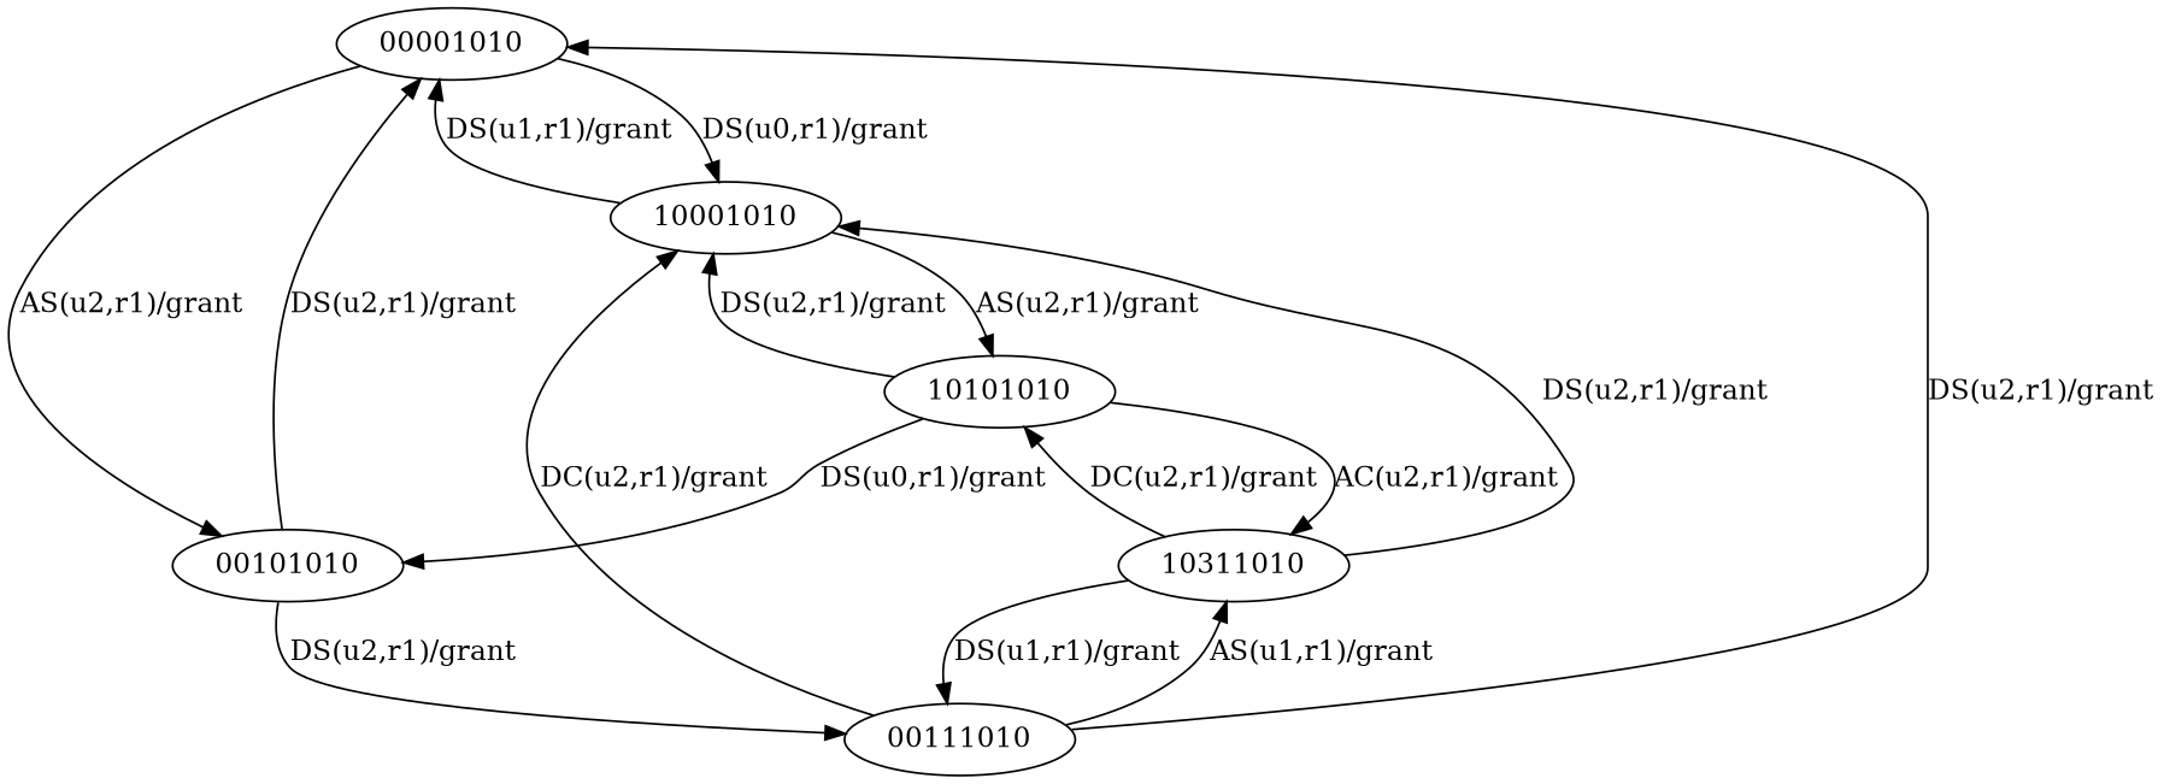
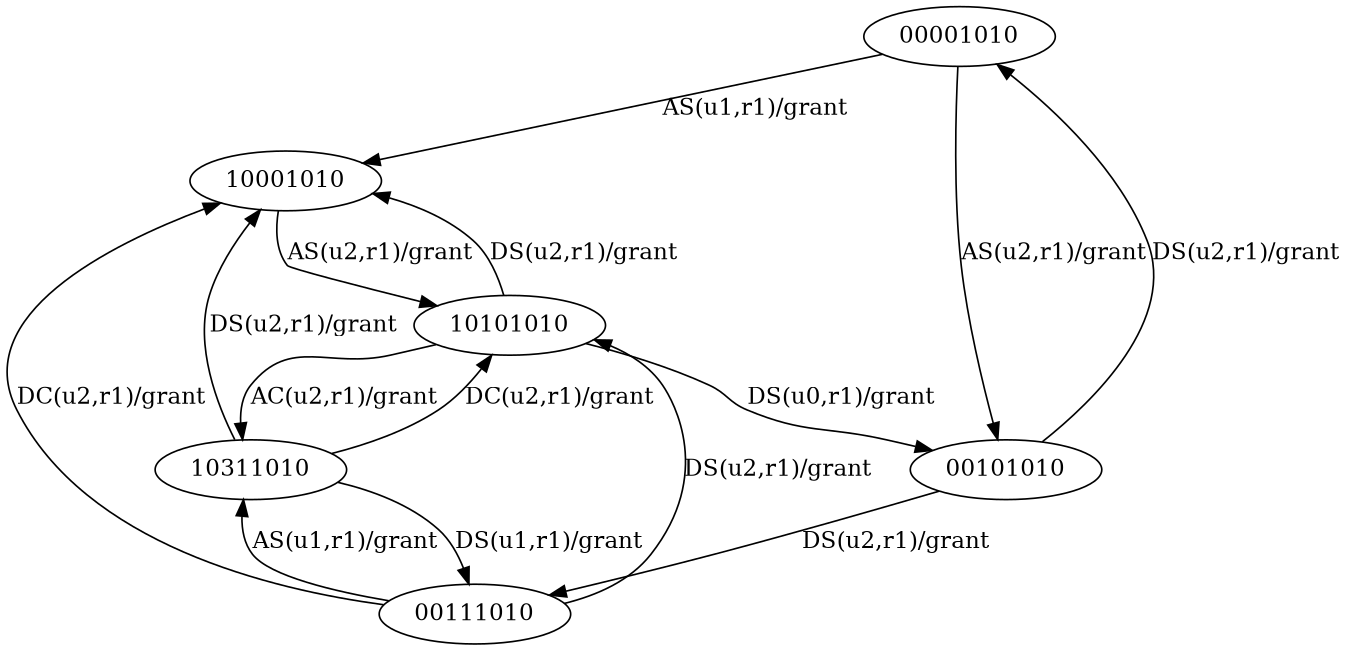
  digraph {
    00001010
    10001010
    00101010
    10101010
    00111010
    n6 [label=10311010]
-   00001010 -> 10001010 [label="DS(u0,r1)/grant"]
+   00001010 -> 10001010 [label="AS(u1,r1)/grant"]
    00001010 -> 00101010 [label="AS(u2,r1)/grant"]
-   10001010 -> 00001010 [label="DS(u1,r1)/grant"]
    10001010 -> 10101010 [label="AS(u2,r1)/grant"]
    00101010 -> 00001010 [label="DS(u2,r1)/grant"]
    00101010 -> 00111010 [label="DS(u2,r1)/grant"]
    10101010 -> 10001010 [label="DS(u2,r1)/grant"]
    10101010 -> 00101010 [label="DS(u0,r1)/grant"]
    10101010 -> n6 [label="AC(u2,r1)/grant"]
-   00111010 -> 00001010 [label="DS(u2,r1)/grant"]
+   00111010 -> 10101010 [label="DS(u2,r1)/grant"]
    00111010 -> 10001010 [label="DC(u2,r1)/grant"]
    00111010 -> n6 [label="AS(u1,r1)/grant"]
    n6 -> 10001010 [label="DS(u2,r1)/grant"]
    n6 -> 10101010 [label="DC(u2,r1)/grant"]
    n6 -> 00111010 [label="DS(u1,r1)/grant"]
  }
